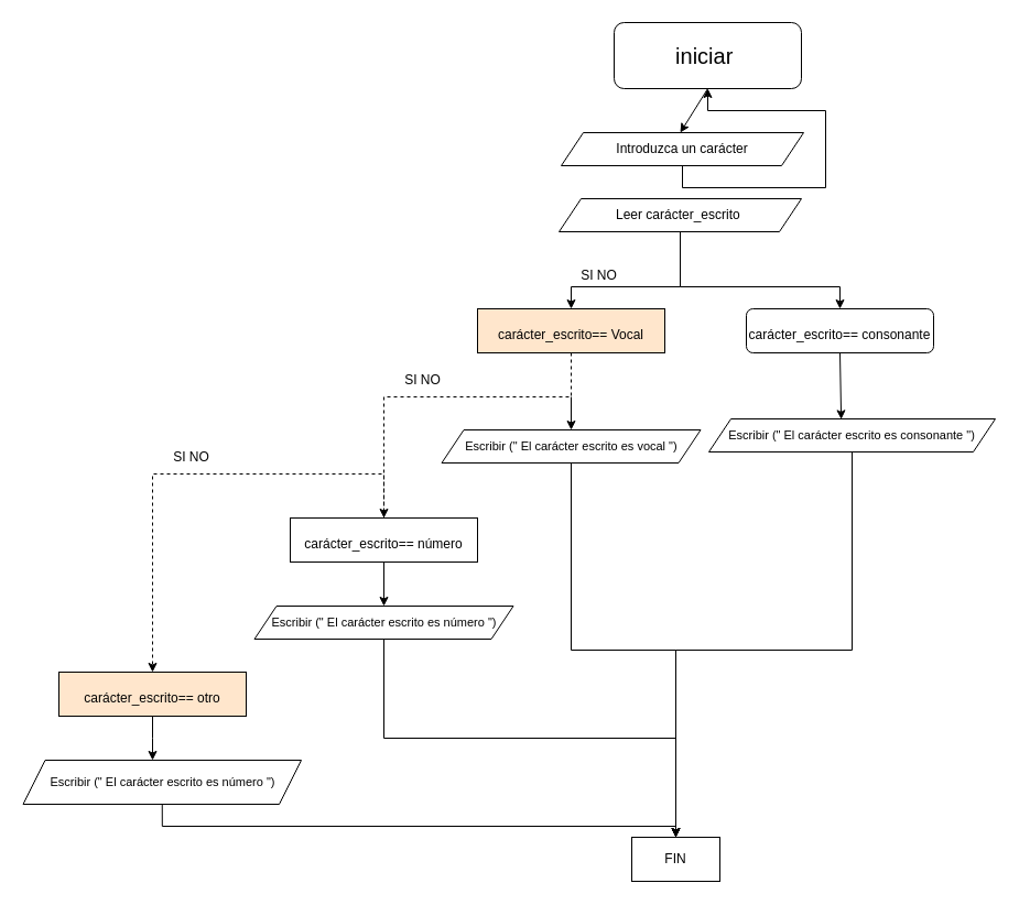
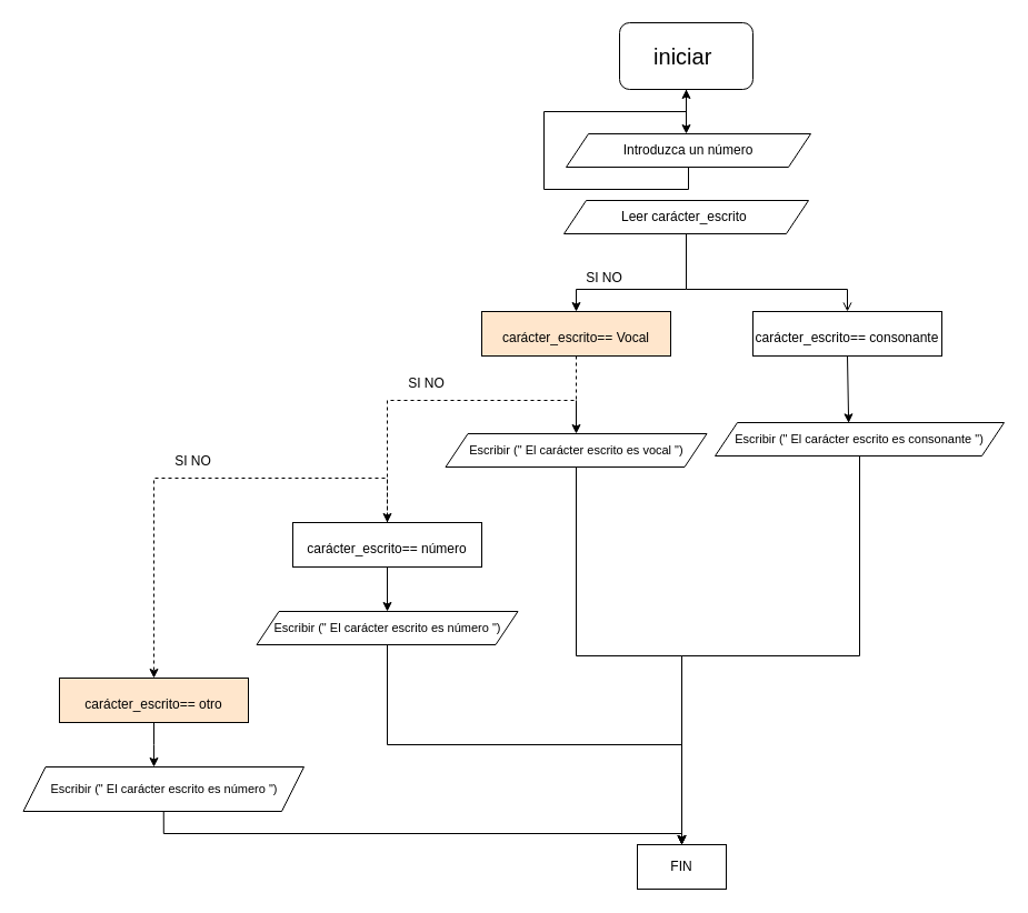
  <mxCell id="0" />
  <mxCell id="1" parent="0" />
- <mxCell id="2" value="&lt;font style=&quot;font-size: 20px;&quot;&gt;iniciar&amp;nbsp;&lt;/font&gt;" style="rounded=1;whiteSpace=wrap;html=1;" parent="1" vertex="1"><mxGeometry x="557" y="20" width="170" height="60" as="geometry" /></mxCell>
+ <mxCell id="2" value="&lt;font style=&quot;font-size: 20px;&quot;&gt;iniciar&amp;nbsp;&lt;/font&gt;" style="rounded=1;whiteSpace=wrap;html=1;" parent="1" vertex="1"><mxGeometry x="557" y="20" width="120" height="60" as="geometry" /></mxCell>
  <mxCell id="3" value="" style="endArrow=classic;html=1;rounded=0;fontSize=20;exitX=0.5;exitY=1;exitDx=0;exitDy=0;" parent="1" source="2" edge="1"><mxGeometry width="50" height="50" relative="1" as="geometry"><mxPoint x="597" y="70" as="sourcePoint" /><mxPoint x="617" y="120" as="targetPoint" /></mxGeometry></mxCell>
  <mxCell id="4" style="edgeStyle=orthogonalEdgeStyle;rounded=0;orthogonalLoop=1;jettySize=auto;html=1;exitX=0.5;exitY=1;exitDx=0;exitDy=0;" parent="1" source="5" target="2" edge="1"><mxGeometry relative="1" as="geometry" /></mxCell>
- <mxCell id="5" value="Introduzca un carácter" style="shape=parallelogram;perimeter=parallelogramPerimeter;whiteSpace=wrap;html=1;fixedSize=1;" parent="1" vertex="1"><mxGeometry x="509" y="120" width="220" height="30" as="geometry" /></mxCell>
+ <mxCell id="5" value="Introduzca un número" style="shape=parallelogram;perimeter=parallelogramPerimeter;whiteSpace=wrap;html=1;fixedSize=1;" parent="1" vertex="1"><mxGeometry x="509" y="120" width="220" height="30" as="geometry" /></mxCell>
  <mxCell id="6" value="" style="endArrow=classic;html=1;rounded=0;fontSize=20;startArrow=none;" parent="1" source="9" edge="1"><mxGeometry width="50" height="50" relative="1" as="geometry"><mxPoint x="615" y="150" as="sourcePoint" /><mxPoint x="615" y="190" as="targetPoint" /></mxGeometry></mxCell>
- <mxCell id="7" value="&lt;font style=&quot;font-size: 12px;&quot;&gt;carácter_escrito== consonante&lt;/font&gt;" style="whiteSpace=wrap;html=1;fontSize=20;rounded=1;" parent="1" vertex="1"><mxGeometry x="677" y="280" width="170" height="40" as="geometry" /></mxCell>
- <mxCell id="8" value="" style="endArrow=classic;html=1;rounded=0;fontSize=20;entryX=0.5;entryY=0;entryDx=0;entryDy=0;exitX=0.5;exitY=1;exitDx=0;exitDy=0;" parent="1" source="9" target="7" edge="1"><mxGeometry width="50" height="50" relative="1" as="geometry"><mxPoint x="613" y="260" as="sourcePoint" /><mxPoint x="943" y="260" as="targetPoint" /><Array as="points"><mxPoint x="617" y="260" /><mxPoint x="762" y="260" /></Array></mxGeometry></mxCell>
+ <mxCell id="7" value="&lt;font style=&quot;font-size: 12px;&quot;&gt;carácter_escrito== consonante&lt;/font&gt;" style="rounded=0;whiteSpace=wrap;html=1;fontSize=20;" parent="1" vertex="1"><mxGeometry x="677" y="280" width="170" height="40" as="geometry" /></mxCell>
+ <mxCell id="8" value="" style="endArrow=open;html=1;rounded=0;fontSize=20;entryX=0.5;entryY=0;entryDx=0;entryDy=0;exitX=0.5;exitY=1;exitDx=0;exitDy=0;" parent="1" source="9" target="7" edge="1"><mxGeometry width="50" height="50" relative="1" as="geometry"><mxPoint x="613" y="260" as="sourcePoint" /><mxPoint x="943" y="260" as="targetPoint" /><Array as="points"><mxPoint x="617" y="260" /><mxPoint x="762" y="260" /></Array></mxGeometry></mxCell>
  <mxCell id="9" value="Leer carácter_escrito&amp;nbsp;" style="shape=parallelogram;perimeter=parallelogramPerimeter;whiteSpace=wrap;html=1;fixedSize=1;" parent="1" vertex="1"><mxGeometry x="507" y="180" width="220" height="30" as="geometry" /></mxCell>
  <mxCell id="10" style="edgeStyle=orthogonalEdgeStyle;rounded=0;orthogonalLoop=1;jettySize=auto;html=1;exitX=0.5;exitY=1;exitDx=0;exitDy=0;entryX=0.5;entryY=0;entryDx=0;entryDy=0;" edge="1" parent="1" source="11" target="31"><mxGeometry relative="1" as="geometry"><Array as="points"><mxPoint x="773" y="590" /><mxPoint x="613" y="590" /></Array></mxGeometry></mxCell>
  <mxCell id="11" value="&lt;font style=&quot;font-size: 11px;&quot;&gt;Escribir (&quot; El carácter escrito es consonante &quot;)&lt;/font&gt;" style="shape=parallelogram;perimeter=parallelogramPerimeter;whiteSpace=wrap;html=1;fixedSize=1;" parent="1" vertex="1"><mxGeometry x="643" y="380" width="260" height="30" as="geometry" /></mxCell>
  <mxCell id="12" value="" style="endArrow=classic;html=1;rounded=0;fontSize=12;exitX=0.5;exitY=1;exitDx=0;exitDy=0;entryX=0.462;entryY=0.011;entryDx=0;entryDy=0;entryPerimeter=0;" parent="1" source="7" target="11" edge="1"><mxGeometry width="50" height="50" relative="1" as="geometry"><mxPoint x="593" y="300" as="sourcePoint" /><mxPoint x="643" y="250" as="targetPoint" /></mxGeometry></mxCell>
  <mxCell id="13" value="" style="endArrow=classic;html=1;rounded=0;entryX=0.5;entryY=0;entryDx=0;entryDy=0;" parent="1" target="14" edge="1"><mxGeometry width="50" height="50" relative="1" as="geometry"><mxPoint x="617" y="260" as="sourcePoint" /><mxPoint x="453" y="280" as="targetPoint" /><Array as="points"><mxPoint x="518" y="260" /></Array></mxGeometry></mxCell>
  <mxCell id="14" value="&lt;font style=&quot;font-size: 12px;&quot;&gt;carácter_escrito== Vocal&lt;/font&gt;" style="rounded=0;whiteSpace=wrap;html=1;fontSize=20;fillColor=#ffe6cc;" parent="1" vertex="1"><mxGeometry x="433" y="280" width="170" height="40" as="geometry" /></mxCell>
  <mxCell id="15" value="SI NO" style="text;html=1;align=center;verticalAlign=middle;resizable=0;points=[];autosize=1;strokeColor=none;fillColor=none;" parent="1" vertex="1"><mxGeometry x="513" y="235" width="60" height="30" as="geometry" /></mxCell>
  <mxCell id="16" style="edgeStyle=orthogonalEdgeStyle;rounded=0;orthogonalLoop=1;jettySize=auto;html=1;exitX=0.5;exitY=1;exitDx=0;exitDy=0;entryX=0.5;entryY=0;entryDx=0;entryDy=0;" edge="1" parent="1" source="17" target="25"><mxGeometry relative="1" as="geometry" /></mxCell>
  <mxCell id="17" value="&lt;font style=&quot;font-size: 12px;&quot;&gt;carácter_escrito== número&lt;/font&gt;" style="rounded=0;whiteSpace=wrap;html=1;fontSize=20;" parent="1" vertex="1"><mxGeometry x="263" y="470" width="170" height="40" as="geometry" /></mxCell>
  <mxCell id="18" style="edgeStyle=orthogonalEdgeStyle;rounded=0;orthogonalLoop=1;jettySize=auto;html=1;exitX=0.5;exitY=1;exitDx=0;exitDy=0;" edge="1" parent="1" source="19"><mxGeometry relative="1" as="geometry"><mxPoint x="138" y="690" as="targetPoint" /></mxGeometry></mxCell>
  <mxCell id="19" value="&lt;font style=&quot;font-size: 12px;&quot;&gt;carácter_escrito== otro&lt;/font&gt;" style="rounded=0;whiteSpace=wrap;html=1;fontSize=20;fillColor=#ffe6cc;" parent="1" vertex="1"><mxGeometry x="53" y="610" width="170" height="40" as="geometry" /></mxCell>
  <mxCell id="20" style="edgeStyle=orthogonalEdgeStyle;rounded=0;orthogonalLoop=1;jettySize=auto;html=1;exitX=0.5;exitY=1;exitDx=0;exitDy=0;entryX=0.5;entryY=0;entryDx=0;entryDy=0;" edge="1" parent="1" source="21" target="31"><mxGeometry relative="1" as="geometry" /></mxCell>
  <mxCell id="21" value="&lt;font style=&quot;font-size: 11px;&quot;&gt;Escribir (&quot; El carácter escrito es vocal &quot;)&lt;/font&gt;" style="shape=parallelogram;perimeter=parallelogramPerimeter;whiteSpace=wrap;html=1;fixedSize=1;" vertex="1" parent="1"><mxGeometry x="400.5" y="390" width="235" height="30" as="geometry" /></mxCell>
  <mxCell id="22" value="" style="endArrow=classic;html=1;rounded=0;exitX=0.5;exitY=1;exitDx=0;exitDy=0;entryX=0.5;entryY=0;entryDx=0;entryDy=0;dashed=1;" edge="1" parent="1" source="14" target="17"><mxGeometry width="50" height="50" relative="1" as="geometry"><mxPoint x="523" y="390" as="sourcePoint" /><mxPoint x="353" y="360" as="targetPoint" /><Array as="points"><mxPoint x="518" y="360" /><mxPoint x="348" y="360" /></Array></mxGeometry></mxCell>
  <mxCell id="23" value="" style="endArrow=classic;html=1;rounded=0;entryX=0.5;entryY=0;entryDx=0;entryDy=0;" edge="1" parent="1" target="21"><mxGeometry width="50" height="50" relative="1" as="geometry"><mxPoint x="518" y="360" as="sourcePoint" /><mxPoint x="643" y="450" as="targetPoint" /></mxGeometry></mxCell>
  <mxCell id="24" style="edgeStyle=orthogonalEdgeStyle;rounded=0;orthogonalLoop=1;jettySize=auto;html=1;exitX=0.5;exitY=1;exitDx=0;exitDy=0;entryX=0.5;entryY=0;entryDx=0;entryDy=0;" edge="1" parent="1" source="25" target="31"><mxGeometry relative="1" as="geometry" /></mxCell>
  <mxCell id="25" value="&lt;font style=&quot;font-size: 11px;&quot;&gt;Escribir (&quot; El carácter escrito es número &quot;)&lt;/font&gt;" style="shape=parallelogram;perimeter=parallelogramPerimeter;whiteSpace=wrap;html=1;fixedSize=1;" vertex="1" parent="1"><mxGeometry x="230.5" y="550" width="235" height="30" as="geometry" /></mxCell>
  <mxCell id="26" value="" style="endArrow=classic;html=1;rounded=0;entryX=0.5;entryY=0;entryDx=0;entryDy=0;exitX=0.5;exitY=0;exitDx=0;exitDy=0;dashed=1;" edge="1" parent="1" source="17" target="19"><mxGeometry width="50" height="50" relative="1" as="geometry"><mxPoint x="253" y="410" as="sourcePoint" /><mxPoint x="353" y="500" as="targetPoint" /><Array as="points"><mxPoint x="348" y="430" /><mxPoint x="138" y="430" /></Array></mxGeometry></mxCell>
  <mxCell id="27" value="SI NO" style="text;html=1;align=center;verticalAlign=middle;resizable=0;points=[];autosize=1;strokeColor=none;fillColor=none;" vertex="1" parent="1"><mxGeometry x="353" y="330" width="60" height="30" as="geometry" /></mxCell>
  <mxCell id="28" value="SI NO" style="text;html=1;align=center;verticalAlign=middle;resizable=0;points=[];autosize=1;strokeColor=none;fillColor=none;" vertex="1" parent="1"><mxGeometry x="143" y="400" width="60" height="30" as="geometry" /></mxCell>
  <mxCell id="29" style="edgeStyle=orthogonalEdgeStyle;rounded=0;orthogonalLoop=1;jettySize=auto;html=1;exitX=0.5;exitY=1;exitDx=0;exitDy=0;" edge="1" parent="1" source="30"><mxGeometry relative="1" as="geometry"><mxPoint x="613" y="760" as="targetPoint" /><Array as="points"><mxPoint x="147" y="750" /><mxPoint x="613" y="750" /></Array></mxGeometry></mxCell>
  <mxCell id="30" value="&lt;font style=&quot;font-size: 11px;&quot;&gt;Escribir (&quot; El carácter escrito es número &quot;)&lt;/font&gt;" style="shape=parallelogram;perimeter=parallelogramPerimeter;whiteSpace=wrap;html=1;fixedSize=1;" vertex="1" parent="1"><mxGeometry x="20.5" y="690" width="252.5" height="40" as="geometry" /></mxCell>
  <mxCell id="31" value="FIN" style="rounded=0;whiteSpace=wrap;html=1;" vertex="1" parent="1"><mxGeometry x="573" y="760" width="80" height="40" as="geometry" /></mxCell>
